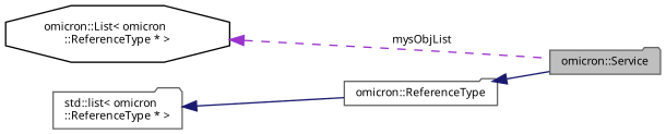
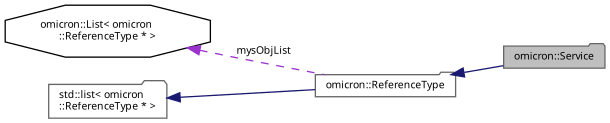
  digraph {
    rankdir=LR
    node [color=gray40 fontname="FreeSans.ttf" fontsize=8 shape=folder]
    edge [color=midnightblue dir=back fontname="FreeSans.ttf" fontsize=8 labelfontname="FreeSans.ttf" labelfontsize=8 style=solid]
    n1 [fillcolor=grey75 fontcolor=black height=0.2 label="omicron::Service" style=filled width=0.4]
    n2 [height=0.2 label="omicron::ReferenceType" width=0.4]
    n3 [color=black height=0.2 label="omicron::List\< omicron\l::ReferenceType * \>" shape=octagon width=0.4]
    n4 [height=0.2 label="std::list\< omicron\l::ReferenceType * \>" width=0.4]
    n2 -> n1
-   n3 -> n1 [color=darkorchid3 label=" mysObjList" style=dashed]
+   n3 -> n2 [color=darkorchid3 label=" mysObjList" style=dashed]
    n4 -> n2
  }
